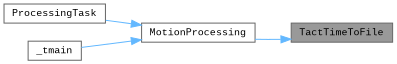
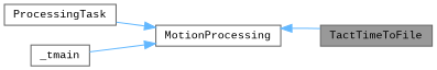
  digraph {
    fontname="Liberation Mono"
    rankdir=RL
    node [color=grey40 fillcolor=white fontname="Liberation Mono" fontsize=10 shape=box style=filled]
    edge [color=steelblue1 dir=back fontname="Liberation Mono" fontsize=10 labelfontname=Helvetica labelfontsize=10 style=solid]
    n1 [color=gray40 fillcolor=grey60 fontcolor=black height=0.2 label=TactTimeToFile width=0.4]
    n2 [height=0.2 label=MotionProcessing width=0.4]
    n3 [height=0.2 label=ProcessingTask width=0.4]
    n4 [height=0.2 label=_tmain width=0.4]
-   n1 -> n2
+   n2 -> n1
    n2 -> n3
    n2 -> n4
  }
